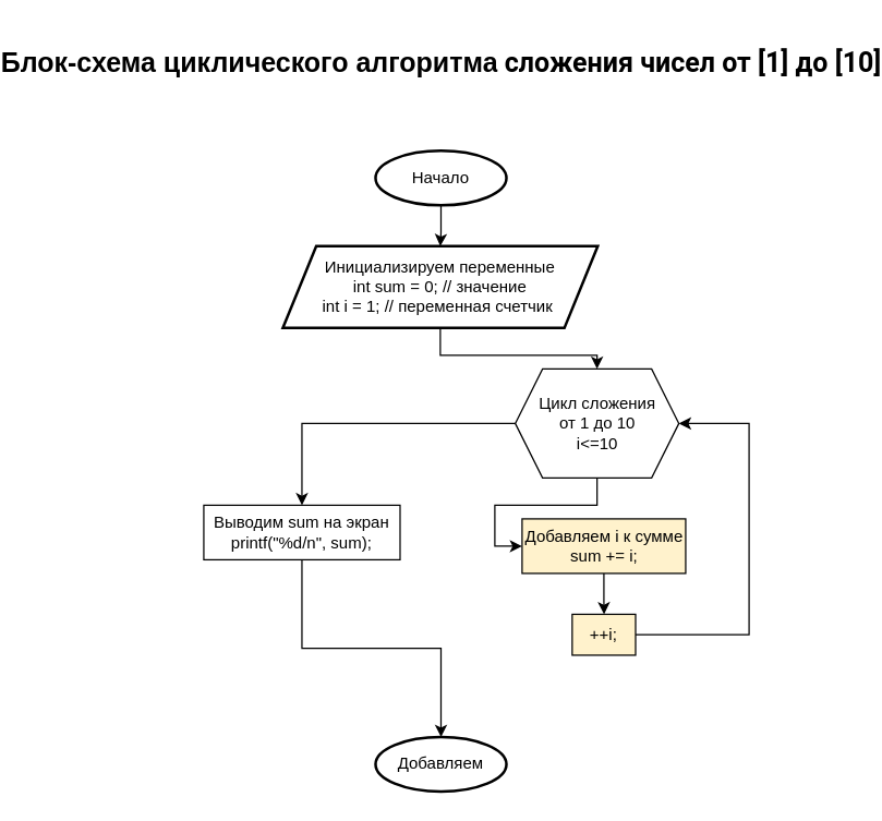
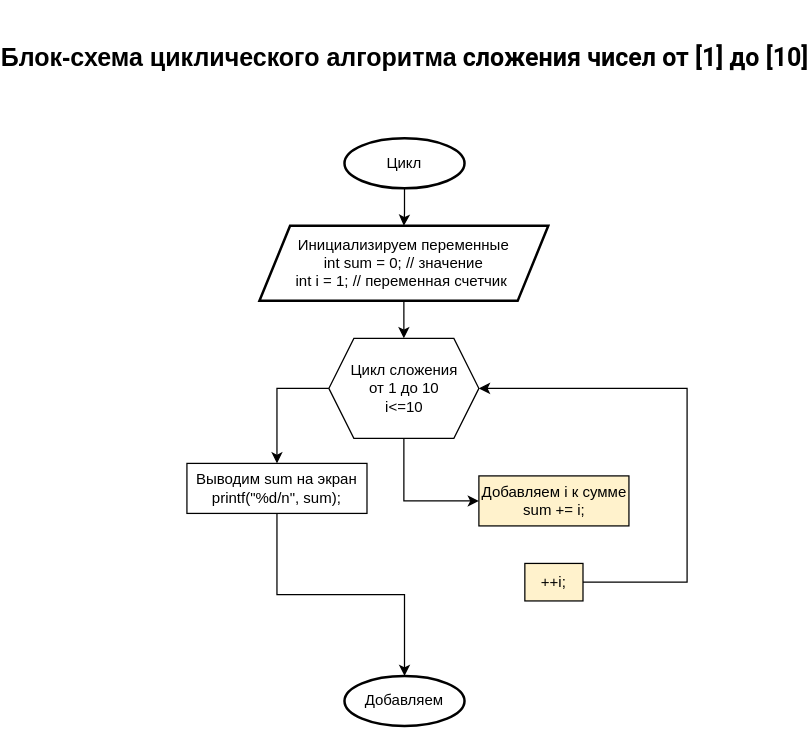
  <mxCell id="0" />
  <mxCell id="1" parent="0" />
  <mxCell id="2" value="&lt;font style=&quot;font-size: 20px ; background-color: rgb(255 , 255 , 255)&quot;&gt;Блок-схема циклического алгоритма&lt;/font&gt;&lt;span style=&quot;font-size: 20px ; background-color: rgb(255 , 255 , 255) ; font-family: &amp;#34;roboto&amp;#34; , &amp;#34;san francisco&amp;#34; , &amp;#34;helvetica neue&amp;#34; , &amp;#34;helvetica&amp;#34; , &amp;#34;arial&amp;#34;&quot;&gt; сложения чисел от [1] до [10]&lt;/span&gt;" style="text;strokeColor=none;fillColor=none;html=1;fontSize=24;fontStyle=1;verticalAlign=middle;align=center;" vertex="1" parent="1"><mxGeometry x="20" y="20" width="494" height="50" as="geometry" /></mxCell>
  <mxCell id="3" style="edgeStyle=orthogonalEdgeStyle;rounded=0;orthogonalLoop=1;jettySize=auto;html=1;entryX=0.5;entryY=0;entryDx=0;entryDy=0;" edge="1" parent="1" source="4" target="7"><mxGeometry relative="1" as="geometry" /></mxCell>
- <mxCell id="4" value="Начало" style="strokeWidth=2;html=1;shape=mxgraph.flowchart.start_1;whiteSpace=wrap;" vertex="1" parent="1"><mxGeometry x="219" y="110" width="96" height="40" as="geometry" /></mxCell>
+ <mxCell id="4" value="Цикл" style="strokeWidth=2;html=1;shape=mxgraph.flowchart.start_1;whiteSpace=wrap;" vertex="1" parent="1"><mxGeometry x="219" y="110" width="96" height="40" as="geometry" /></mxCell>
  <mxCell id="5" value="Добавляем" style="strokeWidth=2;html=1;shape=mxgraph.flowchart.start_1;whiteSpace=wrap;" vertex="1" parent="1"><mxGeometry x="219" y="540" width="96" height="40" as="geometry" /></mxCell>
  <mxCell id="6" value="" style="edgeStyle=orthogonalEdgeStyle;rounded=0;orthogonalLoop=1;jettySize=auto;html=1;" edge="1" parent="1" source="7" target="10"><mxGeometry relative="1" as="geometry" /></mxCell>
  <mxCell id="7" value="Инициализируем переменные&lt;br&gt;int sum = 0; // значение&lt;br&gt;int i = 1; // переменная счетчик&amp;nbsp;" style="shape=parallelogram;html=1;strokeWidth=2;perimeter=parallelogramPerimeter;whiteSpace=wrap;rounded=1;arcSize=0;size=0.106;" vertex="1" parent="1"><mxGeometry x="151" y="180" width="231" height="60" as="geometry" /></mxCell>
  <mxCell id="8" style="edgeStyle=orthogonalEdgeStyle;rounded=0;orthogonalLoop=1;jettySize=auto;html=1;entryX=0;entryY=0.5;entryDx=0;entryDy=0;" edge="1" parent="1" source="10" target="12"><mxGeometry relative="1" as="geometry" /></mxCell>
  <mxCell id="9" style="edgeStyle=orthogonalEdgeStyle;rounded=0;orthogonalLoop=1;jettySize=auto;html=1;entryX=0.5;entryY=0;entryDx=0;entryDy=0;" edge="1" parent="1" source="10" target="16"><mxGeometry relative="1" as="geometry"><mxPoint x="163" y="370" as="targetPoint" /><Array as="points"><mxPoint x="165" y="310" /></Array></mxGeometry></mxCell>
- <mxCell id="10" value="Цикл сложения &lt;br&gt;от 1 до 10&lt;br&gt;i&amp;lt;=10" style="shape=hexagon;perimeter=hexagonPerimeter2;whiteSpace=wrap;html=1;fixedSize=1;fillColor=none;" vertex="1" parent="1"><mxGeometry x="321.5" y="270" width="120" height="80" as="geometry" /></mxCell>
- <mxCell id="11" value="" style="edgeStyle=orthogonalEdgeStyle;rounded=0;orthogonalLoop=1;jettySize=auto;html=1;" edge="1" parent="1" source="12" target="14"><mxGeometry relative="1" as="geometry" /></mxCell>
+ <mxCell id="10" value="Цикл сложения &lt;br&gt;от 1 до 10&lt;br&gt;i&amp;lt;=10" style="shape=hexagon;perimeter=hexagonPerimeter2;whiteSpace=wrap;html=1;fixedSize=1;fillColor=none;" vertex="1" parent="1"><mxGeometry x="206.5" y="270" width="120" height="80" as="geometry" /></mxCell>
  <mxCell id="12" value="Добавляем i к сумме&lt;br&gt;sum += i;" style="rounded=0;whiteSpace=wrap;html=1;fillColor=#fff2cc;" vertex="1" parent="1"><mxGeometry x="326.5" y="380" width="120" height="40" as="geometry" /></mxCell>
  <mxCell id="13" style="edgeStyle=orthogonalEdgeStyle;rounded=0;orthogonalLoop=1;jettySize=auto;html=1;entryX=1;entryY=0.5;entryDx=0;entryDy=0;" edge="1" parent="1" source="14" target="10"><mxGeometry relative="1" as="geometry"><Array as="points"><mxPoint x="493" y="465" /><mxPoint x="493" y="310" /></Array></mxGeometry></mxCell>
  <mxCell id="14" value="++i;" style="rounded=0;whiteSpace=wrap;html=1;fillColor=#fff2cc;" vertex="1" parent="1"><mxGeometry x="363.25" y="450" width="46.5" height="30" as="geometry" /></mxCell>
  <mxCell id="15" style="edgeStyle=orthogonalEdgeStyle;rounded=0;orthogonalLoop=1;jettySize=auto;html=1;entryX=0.5;entryY=0;entryDx=0;entryDy=0;entryPerimeter=0;" edge="1" parent="1" source="16" target="5"><mxGeometry relative="1" as="geometry" /></mxCell>
  <mxCell id="16" value="Выводим sum на экран&lt;br&gt;printf(&quot;%d/n&quot;, sum);" style="rounded=0;whiteSpace=wrap;html=1;" vertex="1" parent="1"><mxGeometry x="93" y="370" width="144" height="40" as="geometry" /></mxCell>
